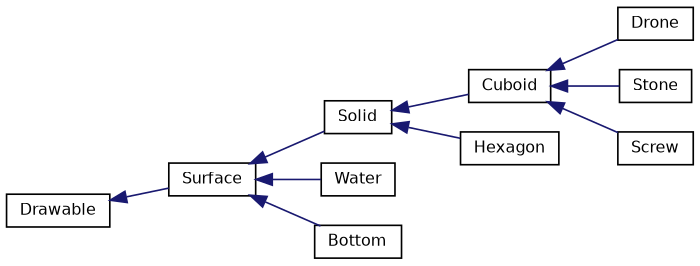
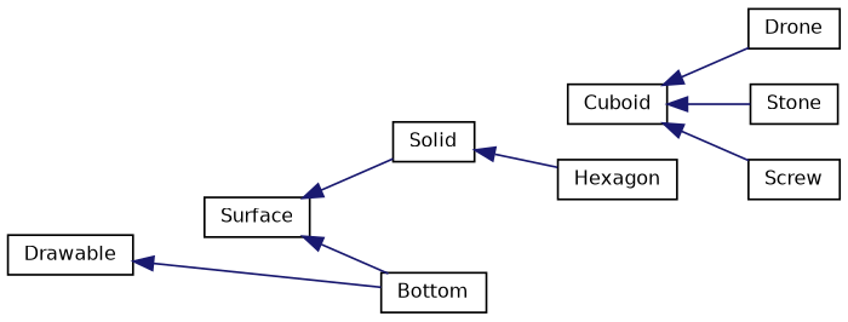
  digraph {
    rankdir=LR
    node [color=black fillcolor=white fontname=Helvetica fontsize=10 shape=record style=filled]
    edge [color=midnightblue dir=back fontname=Helvetica fontsize=10 labelfontname=Helvetica labelfontsize=10 style=solid]
    n1 [height=0.2 label=Drawable width=0.4]
    n2 [height=0.2 label=Surface width=0.4]
    n3 [height=0.2 label=Solid width=0.4]
    n4 [height=0.2 label=Cuboid width=0.4]
    n5 [height=0.2 label=Hexagon width=0.4]
    n6 [height=0.2 label=Bottom width=0.4]
-   n7 [height=0.2 label=Water width=0.4]
    n8 [height=0.2 label=Drone width=0.4]
    n9 [height=0.2 label=Stone width=0.4]
    n10 [height=0.2 label=Screw width=0.4]
-   n1 -> n2
+   n1 -> n6
    n2 -> n3
    n2 -> n6
-   n2 -> n7
-   n3 -> n4
    n3 -> n5
    n4 -> n8
    n4 -> n9
    n4 -> n10
  }
